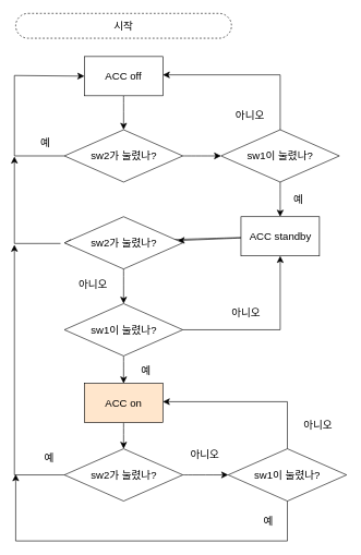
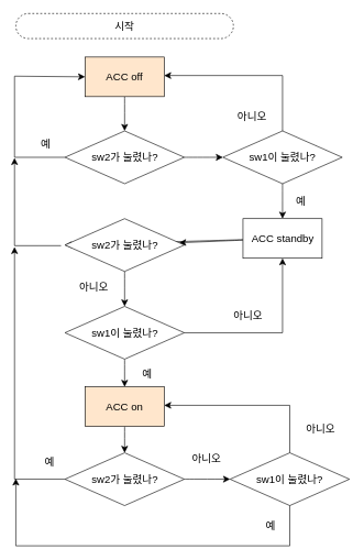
  <mxCell id="0" />
  <mxCell id="1" parent="0" />
  <mxCell id="2" value="시작" style="rounded=1;whiteSpace=wrap;html=1;fontSize=16;arcSize=50;dashed=1;" vertex="1" parent="1"><mxGeometry x="23" y="20" width="330" height="38" as="geometry" /></mxCell>
  <mxCell id="3" style="edgeStyle=none;curved=1;rounded=0;orthogonalLoop=1;jettySize=auto;html=1;exitX=0.5;exitY=1;exitDx=0;exitDy=0;fontSize=12;startSize=8;endSize=8;" edge="1" parent="1" source="4" target="6"><mxGeometry relative="1" as="geometry" /></mxCell>
- <mxCell id="4" value="ACC off" style="rounded=0;whiteSpace=wrap;html=1;fontSize=16;" vertex="1" parent="1"><mxGeometry x="128" y="86" width="120" height="60" as="geometry" /></mxCell>
+ <mxCell id="4" value="ACC off" style="rounded=0;whiteSpace=wrap;html=1;fontSize=16;fillColor=#ffe6cc;" vertex="1" parent="1"><mxGeometry x="128" y="86" width="120" height="60" as="geometry" /></mxCell>
  <mxCell id="5" value="" style="edgeStyle=none;curved=1;rounded=0;orthogonalLoop=1;jettySize=auto;html=1;fontSize=12;startSize=8;endSize=8;" edge="1" parent="1" source="6" target="10"><mxGeometry relative="1" as="geometry" /></mxCell>
  <mxCell id="6" value="sw2가 눌렸나?" style="rhombus;whiteSpace=wrap;html=1;fontSize=16;" vertex="1" parent="1"><mxGeometry x="97.5" y="198" width="181" height="80" as="geometry" /></mxCell>
  <mxCell id="7" value="예" style="text;html=1;align=center;verticalAlign=middle;resizable=0;points=[];autosize=1;strokeColor=none;fillColor=none;fontSize=16;" vertex="1" parent="1"><mxGeometry x="438" y="289" width="34" height="31" as="geometry" /></mxCell>
  <mxCell id="8" value="아니오" style="text;html=1;align=center;verticalAlign=middle;resizable=0;points=[];autosize=1;strokeColor=none;fillColor=none;fontSize=16;" vertex="1" parent="1"><mxGeometry x="108" y="419" width="66" height="31" as="geometry" /></mxCell>
  <mxCell id="9" value="" style="edgeStyle=none;curved=1;rounded=0;orthogonalLoop=1;jettySize=auto;html=1;fontSize=12;startSize=8;endSize=8;" edge="1" parent="1" source="10" target="13"><mxGeometry relative="1" as="geometry" /></mxCell>
  <mxCell id="10" value="sw1이 눌렸나?" style="rhombus;whiteSpace=wrap;html=1;fontSize=16;" vertex="1" parent="1"><mxGeometry x="337" y="198" width="181" height="80" as="geometry" /></mxCell>
  <mxCell id="11" value="" style="edgeStyle=none;curved=1;rounded=0;orthogonalLoop=1;jettySize=auto;html=1;fontSize=12;startSize=8;endSize=8;entryX=0;entryY=0.5;entryDx=0;entryDy=0;" edge="1" parent="1" source="13" target="20"><mxGeometry relative="1" as="geometry" /></mxCell>
  <mxCell id="12" value="" style="edgeStyle=none;curved=1;rounded=0;orthogonalLoop=1;jettySize=auto;html=1;fontSize=12;startSize=8;endSize=8;" edge="1" parent="1" source="13" target="20"><mxGeometry relative="1" as="geometry" /></mxCell>
  <mxCell id="13" value="ACC standby" style="rounded=0;whiteSpace=wrap;html=1;fontSize=16;" vertex="1" parent="1"><mxGeometry x="367.5" y="331" width="120" height="60" as="geometry" /></mxCell>
  <mxCell id="14" value="아니오" style="text;html=1;align=center;verticalAlign=middle;resizable=0;points=[];autosize=1;strokeColor=none;fillColor=none;fontSize=16;" vertex="1" parent="1"><mxGeometry x="348" y="160" width="66" height="31" as="geometry" /></mxCell>
  <mxCell id="15" value="예" style="text;html=1;align=center;verticalAlign=middle;resizable=0;points=[];autosize=1;strokeColor=none;fillColor=none;fontSize=16;" vertex="1" parent="1"><mxGeometry x="51" y="202" width="34" height="31" as="geometry" /></mxCell>
  <mxCell id="16" value="예" style="text;html=1;align=center;verticalAlign=middle;resizable=0;points=[];autosize=1;strokeColor=none;fillColor=none;fontSize=16;" vertex="1" parent="1"><mxGeometry x="205" y="550" width="34" height="31" as="geometry" /></mxCell>
  <mxCell id="17" value="" style="edgeStyle=none;curved=1;rounded=0;orthogonalLoop=1;jettySize=auto;html=1;fontSize=12;startSize=8;endSize=8;" edge="1" parent="1" source="18" target="29"><mxGeometry relative="1" as="geometry" /></mxCell>
  <mxCell id="18" value="ACC on" style="rounded=0;whiteSpace=wrap;html=1;fontSize=16;fillColor=#ffe6cc;" vertex="1" parent="1"><mxGeometry x="128" y="586" width="120" height="60" as="geometry" /></mxCell>
  <mxCell id="19" value="" style="edgeStyle=none;curved=1;rounded=0;orthogonalLoop=1;jettySize=auto;html=1;fontSize=12;startSize=8;endSize=8;" edge="1" parent="1" source="20" target="22"><mxGeometry relative="1" as="geometry" /></mxCell>
  <mxCell id="20" value="sw2가 눌렸나?" style="rhombus;whiteSpace=wrap;html=1;fontSize=16;" vertex="1" parent="1"><mxGeometry x="97.5" y="331" width="181" height="80" as="geometry" /></mxCell>
  <mxCell id="21" value="" style="edgeStyle=none;curved=1;rounded=0;orthogonalLoop=1;jettySize=auto;html=1;fontSize=12;startSize=8;endSize=8;" edge="1" parent="1" source="22" target="18"><mxGeometry relative="1" as="geometry" /></mxCell>
  <mxCell id="22" value="sw1이 눌렸나?" style="rhombus;whiteSpace=wrap;html=1;fontSize=16;" vertex="1" parent="1"><mxGeometry x="97.5" y="464" width="181" height="80" as="geometry" /></mxCell>
  <mxCell id="23" value="" style="edgeStyle=segmentEdgeStyle;endArrow=classic;html=1;curved=0;rounded=0;endSize=8;startSize=8;fontSize=12;exitX=0;exitY=0.5;exitDx=0;exitDy=0;entryX=0;entryY=0.5;entryDx=0;entryDy=0;" edge="1" parent="1" source="6" target="4"><mxGeometry width="50" height="50" relative="1" as="geometry"><mxPoint x="198.5" y="227" as="sourcePoint" /><mxPoint x="106" y="115" as="targetPoint" /><Array as="points"><mxPoint x="21" y="238" /><mxPoint x="21" y="115" /></Array></mxGeometry></mxCell>
  <mxCell id="24" value="" style="edgeStyle=segmentEdgeStyle;endArrow=classic;html=1;curved=0;rounded=0;endSize=8;startSize=8;fontSize=12;exitX=-0.033;exitY=0.512;exitDx=0;exitDy=0;exitPerimeter=0;" edge="1" parent="1" source="20"><mxGeometry width="50" height="50" relative="1" as="geometry"><mxPoint x="328" y="366" as="sourcePoint" /><mxPoint x="21" y="239" as="targetPoint" /></mxGeometry></mxCell>
  <mxCell id="25" value="" style="edgeStyle=segmentEdgeStyle;endArrow=classic;html=1;curved=0;rounded=0;endSize=8;startSize=8;fontSize=12;exitX=0.5;exitY=0;exitDx=0;exitDy=0;" edge="1" parent="1" source="10"><mxGeometry width="50" height="50" relative="1" as="geometry"><mxPoint x="198" y="341" as="sourcePoint" /><mxPoint x="248" y="114" as="targetPoint" /><Array as="points"><mxPoint x="428" y="114" /></Array></mxGeometry></mxCell>
  <mxCell id="26" value="아니오" style="text;html=1;align=center;verticalAlign=middle;resizable=0;points=[];autosize=1;strokeColor=none;fillColor=none;fontSize=16;" vertex="1" parent="1"><mxGeometry x="342" y="461" width="66" height="31" as="geometry" /></mxCell>
  <mxCell id="27" value="" style="edgeStyle=segmentEdgeStyle;endArrow=classic;html=1;curved=0;rounded=0;endSize=8;startSize=8;fontSize=12;exitX=1;exitY=0.5;exitDx=0;exitDy=0;entryX=0.5;entryY=1;entryDx=0;entryDy=0;" edge="1" parent="1" source="22" target="13"><mxGeometry width="50" height="50" relative="1" as="geometry"><mxPoint x="292" y="500" as="sourcePoint" /><mxPoint x="342" y="450" as="targetPoint" /><Array as="points"><mxPoint x="427" y="504" /></Array></mxGeometry></mxCell>
  <mxCell id="28" value="" style="edgeStyle=none;curved=1;rounded=0;orthogonalLoop=1;jettySize=auto;html=1;fontSize=12;startSize=8;endSize=8;" edge="1" parent="1" source="29" target="30"><mxGeometry relative="1" as="geometry" /></mxCell>
  <mxCell id="29" value="sw2가 눌렸나?" style="rhombus;whiteSpace=wrap;html=1;fontSize=16;" vertex="1" parent="1"><mxGeometry x="97.5" y="686" width="181" height="80" as="geometry" /></mxCell>
  <mxCell id="30" value="sw1이 눌렸나?" style="rhombus;whiteSpace=wrap;html=1;fontSize=16;" vertex="1" parent="1"><mxGeometry x="348" y="686" width="181" height="80" as="geometry" /></mxCell>
  <mxCell id="31" value="" style="edgeStyle=segmentEdgeStyle;endArrow=classic;html=1;curved=0;rounded=0;endSize=8;startSize=8;fontSize=12;exitX=0;exitY=0.5;exitDx=0;exitDy=0;" edge="1" parent="1" source="29"><mxGeometry width="50" height="50" relative="1" as="geometry"><mxPoint x="-29" y="424" as="sourcePoint" /><mxPoint x="21" y="374" as="targetPoint" /><Array as="points"><mxPoint x="21" y="726" /></Array></mxGeometry></mxCell>
  <mxCell id="32" value="예" style="text;html=1;align=center;verticalAlign=middle;resizable=0;points=[];autosize=1;strokeColor=none;fillColor=none;fontSize=16;" vertex="1" parent="1"><mxGeometry x="57" y="683" width="34" height="31" as="geometry" /></mxCell>
  <mxCell id="33" value="아니오" style="text;html=1;align=center;verticalAlign=middle;resizable=0;points=[];autosize=1;strokeColor=none;fillColor=none;fontSize=16;" vertex="1" parent="1"><mxGeometry x="278.5" y="679" width="66" height="31" as="geometry" /></mxCell>
  <mxCell id="34" value="" style="edgeStyle=segmentEdgeStyle;endArrow=classic;html=1;curved=0;rounded=0;endSize=8;startSize=8;fontSize=12;exitX=0.5;exitY=0;exitDx=0;exitDy=0;" edge="1" parent="1" source="30"><mxGeometry width="50" height="50" relative="1" as="geometry"><mxPoint x="366.5" y="666" as="sourcePoint" /><mxPoint x="248" y="614" as="targetPoint" /><Array as="points"><mxPoint x="439" y="614" /></Array></mxGeometry></mxCell>
  <mxCell id="35" value="아니오" style="text;html=1;align=center;verticalAlign=middle;resizable=0;points=[];autosize=1;strokeColor=none;fillColor=none;fontSize=16;" vertex="1" parent="1"><mxGeometry x="452" y="634" width="66" height="31" as="geometry" /></mxCell>
  <mxCell id="36" value="" style="edgeStyle=elbowEdgeStyle;elbow=vertical;endArrow=classic;html=1;curved=0;rounded=0;endSize=8;startSize=8;fontSize=12;exitX=0.5;exitY=1;exitDx=0;exitDy=0;" edge="1" parent="1" source="30"><mxGeometry width="50" height="50" relative="1" as="geometry"><mxPoint x="-27" y="775" as="sourcePoint" /><mxPoint x="23" y="725" as="targetPoint" /><Array as="points"><mxPoint x="20" y="827" /></Array></mxGeometry></mxCell>
  <mxCell id="37" value="예" style="text;html=1;align=center;verticalAlign=middle;resizable=0;points=[];autosize=1;strokeColor=none;fillColor=none;fontSize=16;" vertex="1" parent="1"><mxGeometry x="392" y="781" width="34" height="31" as="geometry" /></mxCell>
